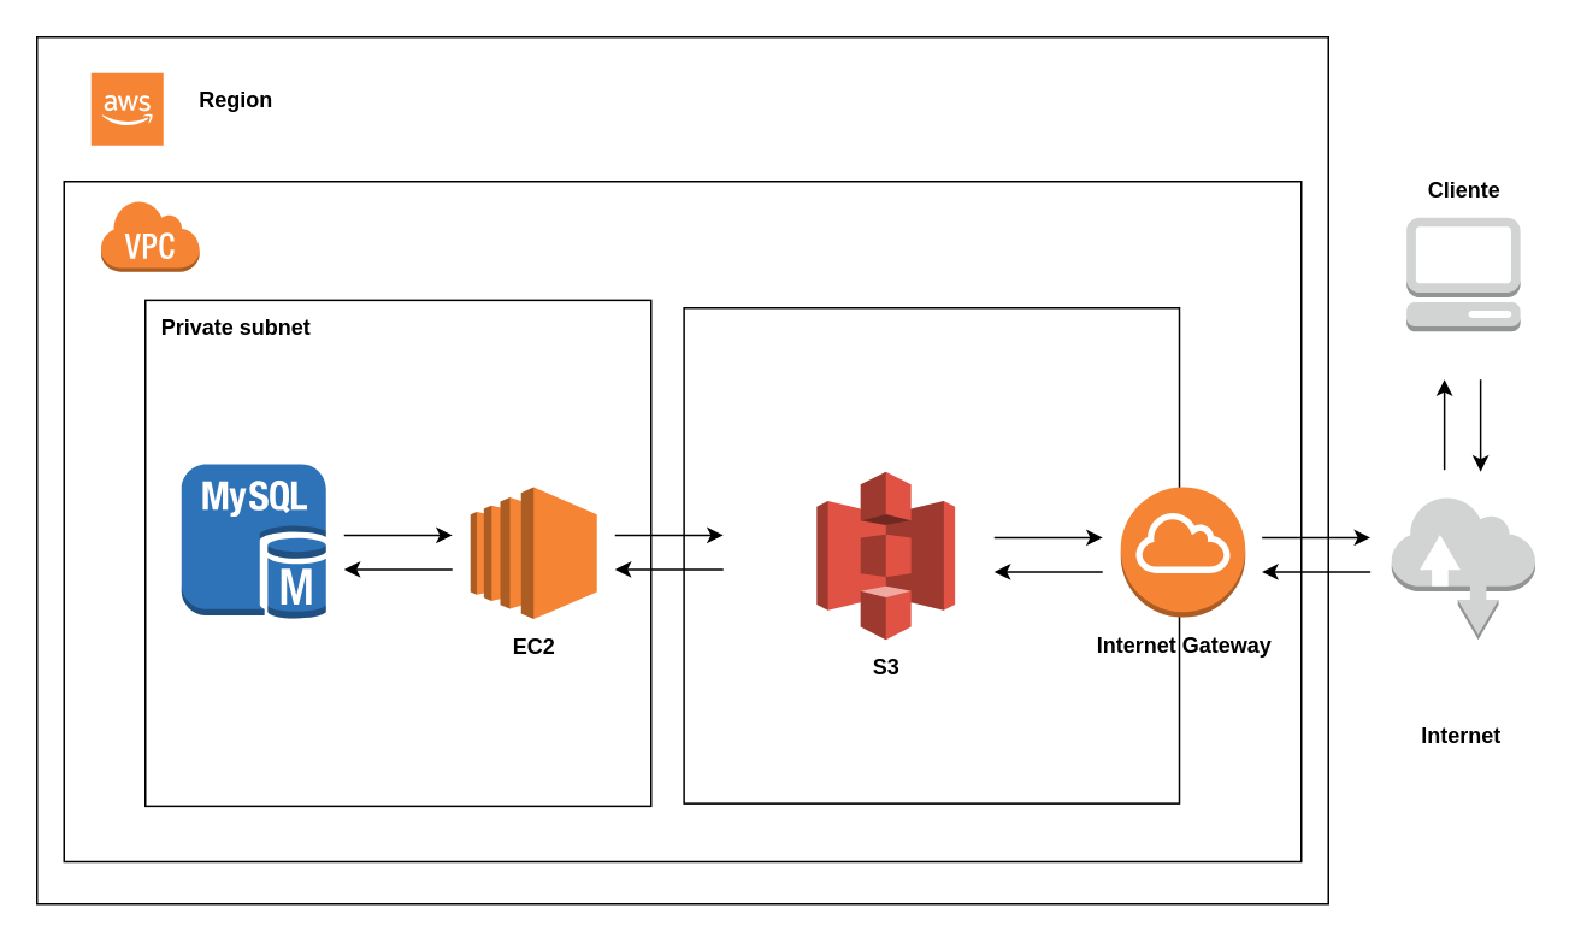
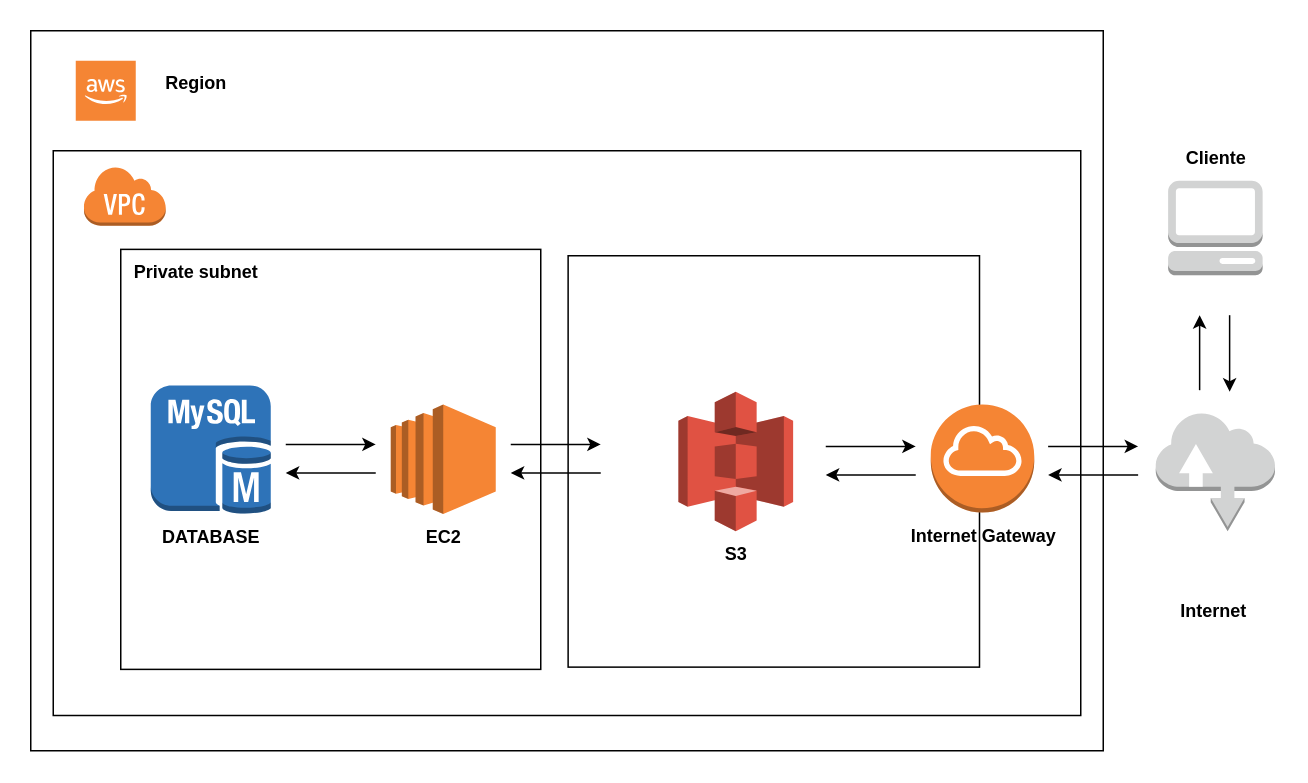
  <mxCell id="0" />
  <mxCell id="1" parent="0" />
  <mxCell id="2" value="" style="rounded=0;whiteSpace=wrap;html=1;" vertex="1" parent="1"><mxGeometry x="20" y="20" width="715" height="480" as="geometry" /></mxCell>
  <mxCell id="3" value="" style="rounded=0;whiteSpace=wrap;html=1;" vertex="1" parent="1"><mxGeometry x="35" y="100" width="685" height="376.5" as="geometry" /></mxCell>
  <mxCell id="4" value="" style="whiteSpace=wrap;html=1;aspect=fixed;" vertex="1" parent="1"><mxGeometry x="378.25" y="170" width="274.25" height="274.25" as="geometry" /></mxCell>
  <mxCell id="5" value="" style="whiteSpace=wrap;html=1;aspect=fixed;" vertex="1" parent="1"><mxGeometry x="80" y="165.75" width="280" height="280" as="geometry" /></mxCell>
  <mxCell id="6" value="&lt;b&gt;Private subnet&lt;/b&gt;" style="text;html=1;align=center;verticalAlign=middle;resizable=0;points=[];autosize=1;strokeColor=none;fillColor=none;" parent="1" vertex="1"><mxGeometry x="75" y="165.75" width="110" height="30" as="geometry" /></mxCell>
  <mxCell id="7" value="" style="outlineConnect=0;dashed=0;verticalLabelPosition=bottom;verticalAlign=top;align=center;html=1;shape=mxgraph.aws3.s3;fillColor=#E05243;gradientColor=none;" parent="1" vertex="1"><mxGeometry x="451.75" y="260.63" width="76.5" height="93" as="geometry" /></mxCell>
  <mxCell id="8" value="&lt;b&gt;S3&lt;/b&gt;" style="text;html=1;align=center;verticalAlign=middle;resizable=0;points=[];autosize=1;strokeColor=none;fillColor=none;" parent="1" vertex="1"><mxGeometry x="470" y="353.63" width="40" height="30" as="geometry" /></mxCell>
  <mxCell id="9" value="" style="outlineConnect=0;dashed=0;verticalLabelPosition=bottom;verticalAlign=top;align=center;html=1;shape=mxgraph.aws3.cloud_2;fillColor=#F58534;gradientColor=none;" parent="1" vertex="1"><mxGeometry x="50" y="40" width="40" height="40" as="geometry" /></mxCell>
  <mxCell id="10" value="" style="outlineConnect=0;dashed=0;verticalLabelPosition=bottom;verticalAlign=top;align=center;html=1;shape=mxgraph.aws3.ec2;fillColor=#F58534;gradientColor=none;" parent="1" vertex="1"><mxGeometry x="260" y="269.24" width="70" height="73" as="geometry" /></mxCell>
  <mxCell id="11" value="&lt;b&gt;EC2&lt;/b&gt;" style="text;html=1;align=center;verticalAlign=middle;resizable=0;points=[];autosize=1;strokeColor=none;fillColor=none;" parent="1" vertex="1"><mxGeometry x="270" y="343" width="50" height="30" as="geometry" /></mxCell>
  <mxCell id="12" value="" style="outlineConnect=0;dashed=0;verticalLabelPosition=bottom;verticalAlign=top;align=center;html=1;shape=mxgraph.aws3.mysql_db_instance;fillColor=#2E73B8;gradientColor=none;" parent="1" vertex="1"><mxGeometry x="100" y="256.49" width="80" height="85.75" as="geometry" /></mxCell>
+ <mxCell id="13" value="&lt;b&gt;DATABASE&lt;/b&gt;" style="text;html=1;align=center;verticalAlign=middle;resizable=0;points=[];autosize=1;strokeColor=none;fillColor=none;" parent="1" vertex="1"><mxGeometry x="95" y="343" width="90" height="30" as="geometry" /></mxCell>
  <mxCell id="14" value="" style="endArrow=classic;html=1;rounded=0;" edge="1" parent="1"><mxGeometry width="50" height="50" relative="1" as="geometry"><mxPoint x="190" y="295.75" as="sourcePoint" /><mxPoint x="250" y="295.75" as="targetPoint" /></mxGeometry></mxCell>
  <mxCell id="15" value="" style="endArrow=classic;html=1;rounded=0;" edge="1" parent="1"><mxGeometry width="50" height="50" relative="1" as="geometry"><mxPoint x="250" y="314.75" as="sourcePoint" /><mxPoint x="190" y="314.75" as="targetPoint" /></mxGeometry></mxCell>
  <mxCell id="16" value="" style="endArrow=classic;html=1;rounded=0;" edge="1" parent="1"><mxGeometry width="50" height="50" relative="1" as="geometry"><mxPoint x="340" y="295.75" as="sourcePoint" /><mxPoint x="400" y="295.75" as="targetPoint" /></mxGeometry></mxCell>
  <mxCell id="17" value="" style="endArrow=classic;html=1;rounded=0;" edge="1" parent="1"><mxGeometry width="50" height="50" relative="1" as="geometry"><mxPoint x="400" y="314.75" as="sourcePoint" /><mxPoint x="340" y="314.75" as="targetPoint" /></mxGeometry></mxCell>
  <mxCell id="18" value="" style="outlineConnect=0;dashed=0;verticalLabelPosition=bottom;verticalAlign=top;align=center;html=1;shape=mxgraph.aws3.virtual_private_cloud;fillColor=#F58534;gradientColor=none;" vertex="1" parent="1"><mxGeometry x="55" y="110" width="55" height="40" as="geometry" /></mxCell>
  <mxCell id="19" value="&lt;b&gt;Region&lt;/b&gt;" style="text;html=1;align=center;verticalAlign=middle;resizable=0;points=[];autosize=1;strokeColor=none;fillColor=none;" vertex="1" parent="1"><mxGeometry x="100" y="40" width="60" height="30" as="geometry" /></mxCell>
  <mxCell id="20" value="" style="outlineConnect=0;dashed=0;verticalLabelPosition=bottom;verticalAlign=top;align=center;html=1;shape=mxgraph.aws3.internet_gateway;fillColor=#F58534;gradientColor=none;" vertex="1" parent="1"><mxGeometry x="620" y="269.24" width="69" height="72" as="geometry" /></mxCell>
  <mxCell id="21" value="" style="endArrow=classic;html=1;rounded=0;" edge="1" parent="1"><mxGeometry width="50" height="50" relative="1" as="geometry"><mxPoint x="550" y="297.13" as="sourcePoint" /><mxPoint x="610" y="297.13" as="targetPoint" /></mxGeometry></mxCell>
  <mxCell id="22" value="" style="endArrow=classic;html=1;rounded=0;" edge="1" parent="1"><mxGeometry width="50" height="50" relative="1" as="geometry"><mxPoint x="610" y="316.13" as="sourcePoint" /><mxPoint x="550" y="316.13" as="targetPoint" /></mxGeometry></mxCell>
  <mxCell id="23" value="&lt;b&gt;Internet Gateway&lt;/b&gt;" style="text;html=1;align=center;verticalAlign=middle;resizable=0;points=[];autosize=1;strokeColor=none;fillColor=none;" vertex="1" parent="1"><mxGeometry x="594.5" y="342.24" width="120" height="30" as="geometry" /></mxCell>
  <mxCell id="24" value="" style="outlineConnect=0;dashed=0;verticalLabelPosition=bottom;verticalAlign=top;align=center;html=1;shape=mxgraph.aws3.internet;fillColor=#D2D3D3;gradientColor=none;" vertex="1" parent="1"><mxGeometry x="770" y="274.13" width="79.5" height="79.5" as="geometry" /></mxCell>
  <mxCell id="25" value="" style="outlineConnect=0;dashed=0;verticalLabelPosition=bottom;verticalAlign=top;align=center;html=1;shape=mxgraph.aws3.management_console;fillColor=#D2D3D3;gradientColor=none;" vertex="1" parent="1"><mxGeometry x="778.25" y="120" width="63" height="63" as="geometry" /></mxCell>
  <mxCell id="26" value="" style="endArrow=classic;html=1;rounded=0;" edge="1" parent="1"><mxGeometry width="50" height="50" relative="1" as="geometry"><mxPoint x="698.25" y="297.13" as="sourcePoint" /><mxPoint x="758.25" y="297.13" as="targetPoint" /></mxGeometry></mxCell>
  <mxCell id="27" value="" style="endArrow=classic;html=1;rounded=0;" edge="1" parent="1"><mxGeometry width="50" height="50" relative="1" as="geometry"><mxPoint x="758.25" y="316.13" as="sourcePoint" /><mxPoint x="698.25" y="316.13" as="targetPoint" /></mxGeometry></mxCell>
  <mxCell id="28" value="" style="endArrow=classic;html=1;rounded=0;" edge="1" parent="1"><mxGeometry width="50" height="50" relative="1" as="geometry"><mxPoint x="799.25" y="259.63" as="sourcePoint" /><mxPoint x="799.25" y="209.63" as="targetPoint" /></mxGeometry></mxCell>
  <mxCell id="29" value="" style="endArrow=classic;html=1;rounded=0;" edge="1" parent="1"><mxGeometry width="50" height="50" relative="1" as="geometry"><mxPoint x="819.25" y="209.63" as="sourcePoint" /><mxPoint x="819.25" y="260.63" as="targetPoint" /></mxGeometry></mxCell>
  <mxCell id="30" value="&lt;b&gt;Internet&amp;nbsp;&lt;/b&gt;" style="text;html=1;align=center;verticalAlign=middle;resizable=0;points=[];autosize=1;strokeColor=none;fillColor=none;" vertex="1" parent="1"><mxGeometry x="774.75" y="392.24" width="70" height="30" as="geometry" /></mxCell>
  <mxCell id="31" value="&lt;b&gt;Cliente&lt;/b&gt;" style="text;html=1;align=center;verticalAlign=middle;resizable=0;points=[];autosize=1;strokeColor=none;fillColor=none;" vertex="1" parent="1"><mxGeometry x="779.75" y="90" width="60" height="30" as="geometry" /></mxCell>
